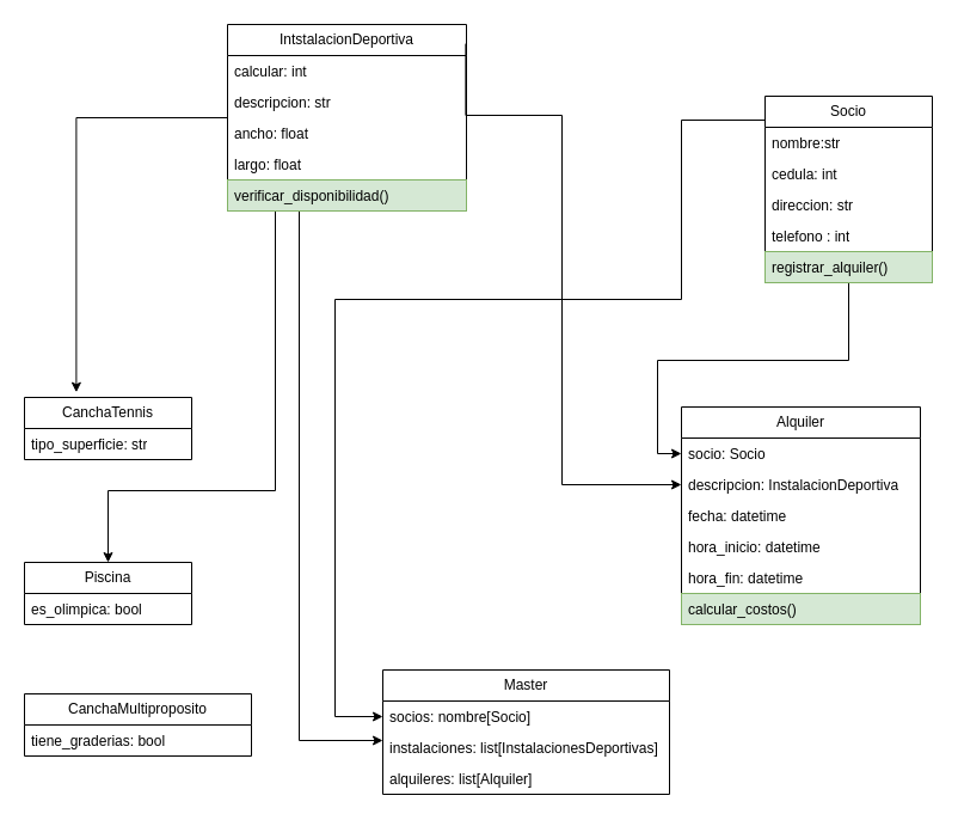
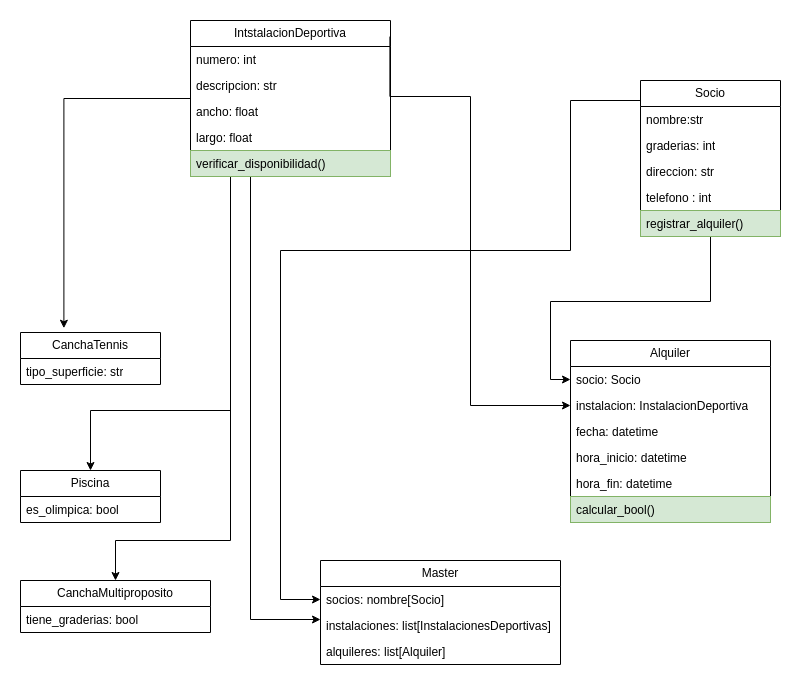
  <mxCell id="0" />
  <mxCell id="1" parent="0" />
  <mxCell id="2" style="edgeStyle=orthogonalEdgeStyle;rounded=0;orthogonalLoop=1;jettySize=auto;html=1;" edge="1" parent="1" source="6" target="22"><mxGeometry relative="1" as="geometry"><Array as="points"><mxPoint x="230" y="410" /><mxPoint x="90" y="410" /></Array></mxGeometry></mxCell>
+ <mxCell id="3" style="edgeStyle=orthogonalEdgeStyle;rounded=0;orthogonalLoop=1;jettySize=auto;html=1;entryX=0.5;entryY=0;entryDx=0;entryDy=0;" edge="1" parent="1" source="6" target="24"><mxGeometry relative="1" as="geometry"><Array as="points"><mxPoint x="230" y="540" /><mxPoint x="115" y="540" /></Array></mxGeometry></mxCell>
  <mxCell id="4" style="edgeStyle=orthogonalEdgeStyle;rounded=0;orthogonalLoop=1;jettySize=auto;html=1;entryX=0;entryY=0.5;entryDx=0;entryDy=0;exitX=0.997;exitY=0.103;exitDx=0;exitDy=0;exitPerimeter=0;" edge="1" parent="1" source="6" target="29"><mxGeometry relative="1" as="geometry"><mxPoint x="370" y="160" as="sourcePoint" /><mxPoint x="500" y="405" as="targetPoint" /><Array as="points"><mxPoint x="389" y="96" /><mxPoint x="470" y="96" /><mxPoint x="470" y="405" /></Array></mxGeometry></mxCell>
  <mxCell id="5" style="edgeStyle=orthogonalEdgeStyle;rounded=0;orthogonalLoop=1;jettySize=auto;html=1;" edge="1" parent="1" source="6" target="36"><mxGeometry relative="1" as="geometry"><Array as="points"><mxPoint x="250" y="619" /></Array></mxGeometry></mxCell>
  <mxCell id="6" value="IntstalacionDeportiva" style="swimlane;fontStyle=0;childLayout=stackLayout;horizontal=1;startSize=26;fillColor=none;horizontalStack=0;resizeParent=1;resizeParentMax=0;resizeLast=0;collapsible=1;marginBottom=0;whiteSpace=wrap;html=1;" vertex="1" parent="1"><mxGeometry x="190" y="20" width="200" height="156" as="geometry" /></mxCell>
- <mxCell id="7" value="calcular: int" style="text;strokeColor=none;fillColor=none;align=left;verticalAlign=top;spacingLeft=4;spacingRight=4;overflow=hidden;rotatable=0;points=[[0,0.5],[1,0.5]];portConstraint=eastwest;whiteSpace=wrap;html=1;" vertex="1" parent="6"><mxGeometry y="26" width="200" height="26" as="geometry" /></mxCell>
+ <mxCell id="7" value="numero: int" style="text;strokeColor=none;fillColor=none;align=left;verticalAlign=top;spacingLeft=4;spacingRight=4;overflow=hidden;rotatable=0;points=[[0,0.5],[1,0.5]];portConstraint=eastwest;whiteSpace=wrap;html=1;" vertex="1" parent="6"><mxGeometry y="26" width="200" height="26" as="geometry" /></mxCell>
  <mxCell id="8" value="descripcion: str" style="text;strokeColor=none;fillColor=none;align=left;verticalAlign=top;spacingLeft=4;spacingRight=4;overflow=hidden;rotatable=0;points=[[0,0.5],[1,0.5]];portConstraint=eastwest;whiteSpace=wrap;html=1;" vertex="1" parent="6"><mxGeometry y="52" width="200" height="26" as="geometry" /></mxCell>
  <mxCell id="9" value="ancho: float" style="text;strokeColor=none;fillColor=none;align=left;verticalAlign=top;spacingLeft=4;spacingRight=4;overflow=hidden;rotatable=0;points=[[0,0.5],[1,0.5]];portConstraint=eastwest;whiteSpace=wrap;html=1;" vertex="1" parent="6"><mxGeometry y="78" width="200" height="26" as="geometry" /></mxCell>
  <mxCell id="10" value="largo: float" style="text;strokeColor=none;fillColor=none;align=left;verticalAlign=top;spacingLeft=4;spacingRight=4;overflow=hidden;rotatable=0;points=[[0,0.5],[1,0.5]];portConstraint=eastwest;whiteSpace=wrap;html=1;" vertex="1" parent="6"><mxGeometry y="104" width="200" height="26" as="geometry" /></mxCell>
  <mxCell id="11" value="verificar_disponibilidad()&lt;br&gt;" style="text;strokeColor=#82b366;fillColor=#d5e8d4;align=left;verticalAlign=top;spacingLeft=4;spacingRight=4;overflow=hidden;rotatable=0;points=[[0,0.5],[1,0.5]];portConstraint=eastwest;whiteSpace=wrap;html=1;" vertex="1" parent="6"><mxGeometry y="130" width="200" height="26" as="geometry" /></mxCell>
  <mxCell id="12" style="edgeStyle=orthogonalEdgeStyle;rounded=0;orthogonalLoop=1;jettySize=auto;html=1;entryX=0;entryY=0.5;entryDx=0;entryDy=0;" edge="1" parent="1" source="14" target="28"><mxGeometry relative="1" as="geometry" /></mxCell>
  <mxCell id="13" style="edgeStyle=orthogonalEdgeStyle;rounded=0;orthogonalLoop=1;jettySize=auto;html=1;" edge="1" parent="1" source="14" target="35"><mxGeometry relative="1" as="geometry"><mxPoint x="280" y="610" as="targetPoint" /><Array as="points"><mxPoint x="570" y="100" /><mxPoint x="570" y="250" /><mxPoint x="280" y="250" /><mxPoint x="280" y="599" /></Array></mxGeometry></mxCell>
  <mxCell id="14" value="Socio" style="swimlane;fontStyle=0;childLayout=stackLayout;horizontal=1;startSize=26;fillColor=none;horizontalStack=0;resizeParent=1;resizeParentMax=0;resizeLast=0;collapsible=1;marginBottom=0;whiteSpace=wrap;html=1;" vertex="1" parent="1"><mxGeometry x="640" y="80" width="140" height="156" as="geometry" /></mxCell>
  <mxCell id="15" value="nombre:str" style="text;strokeColor=none;fillColor=none;align=left;verticalAlign=top;spacingLeft=4;spacingRight=4;overflow=hidden;rotatable=0;points=[[0,0.5],[1,0.5]];portConstraint=eastwest;whiteSpace=wrap;html=1;" vertex="1" parent="14"><mxGeometry y="26" width="140" height="26" as="geometry" /></mxCell>
- <mxCell id="16" value="cedula: int" style="text;strokeColor=none;fillColor=none;align=left;verticalAlign=top;spacingLeft=4;spacingRight=4;overflow=hidden;rotatable=0;points=[[0,0.5],[1,0.5]];portConstraint=eastwest;whiteSpace=wrap;html=1;" vertex="1" parent="14"><mxGeometry y="52" width="140" height="26" as="geometry" /></mxCell>
+ <mxCell id="16" value="graderias: int" style="text;strokeColor=none;fillColor=none;align=left;verticalAlign=top;spacingLeft=4;spacingRight=4;overflow=hidden;rotatable=0;points=[[0,0.5],[1,0.5]];portConstraint=eastwest;whiteSpace=wrap;html=1;" vertex="1" parent="14"><mxGeometry y="52" width="140" height="26" as="geometry" /></mxCell>
  <mxCell id="17" value="direccion: str" style="text;strokeColor=none;fillColor=none;align=left;verticalAlign=top;spacingLeft=4;spacingRight=4;overflow=hidden;rotatable=0;points=[[0,0.5],[1,0.5]];portConstraint=eastwest;whiteSpace=wrap;html=1;" vertex="1" parent="14"><mxGeometry y="78" width="140" height="26" as="geometry" /></mxCell>
  <mxCell id="18" value="telefono : int" style="text;strokeColor=none;fillColor=none;align=left;verticalAlign=top;spacingLeft=4;spacingRight=4;overflow=hidden;rotatable=0;points=[[0,0.5],[1,0.5]];portConstraint=eastwest;whiteSpace=wrap;html=1;" vertex="1" parent="14"><mxGeometry y="104" width="140" height="26" as="geometry" /></mxCell>
  <mxCell id="19" value="registrar_alquiler()" style="text;strokeColor=#82b366;fillColor=#d5e8d4;align=left;verticalAlign=top;spacingLeft=4;spacingRight=4;overflow=hidden;rotatable=0;points=[[0,0.5],[1,0.5]];portConstraint=eastwest;whiteSpace=wrap;html=1;" vertex="1" parent="14"><mxGeometry y="130" width="140" height="26" as="geometry" /></mxCell>
  <mxCell id="20" value="CanchaTennis" style="swimlane;fontStyle=0;childLayout=stackLayout;horizontal=1;startSize=26;fillColor=none;horizontalStack=0;resizeParent=1;resizeParentMax=0;resizeLast=0;collapsible=1;marginBottom=0;whiteSpace=wrap;html=1;" vertex="1" parent="1"><mxGeometry x="20" y="332" width="140" height="52" as="geometry" /></mxCell>
  <mxCell id="21" value="tipo_superficie: str" style="text;strokeColor=none;fillColor=none;align=left;verticalAlign=top;spacingLeft=4;spacingRight=4;overflow=hidden;rotatable=0;points=[[0,0.5],[1,0.5]];portConstraint=eastwest;whiteSpace=wrap;html=1;" vertex="1" parent="20"><mxGeometry y="26" width="140" height="26" as="geometry" /></mxCell>
  <mxCell id="22" value="Piscina" style="swimlane;fontStyle=0;childLayout=stackLayout;horizontal=1;startSize=26;fillColor=none;horizontalStack=0;resizeParent=1;resizeParentMax=0;resizeLast=0;collapsible=1;marginBottom=0;whiteSpace=wrap;html=1;" vertex="1" parent="1"><mxGeometry x="20" y="470" width="140" height="52" as="geometry" /></mxCell>
  <mxCell id="23" value="es_olimpica: bool" style="text;strokeColor=none;fillColor=none;align=left;verticalAlign=top;spacingLeft=4;spacingRight=4;overflow=hidden;rotatable=0;points=[[0,0.5],[1,0.5]];portConstraint=eastwest;whiteSpace=wrap;html=1;" vertex="1" parent="22"><mxGeometry y="26" width="140" height="26" as="geometry" /></mxCell>
  <mxCell id="24" value="CanchaMultiproposito" style="swimlane;fontStyle=0;childLayout=stackLayout;horizontal=1;startSize=26;fillColor=none;horizontalStack=0;resizeParent=1;resizeParentMax=0;resizeLast=0;collapsible=1;marginBottom=0;whiteSpace=wrap;html=1;" vertex="1" parent="1"><mxGeometry x="20" y="580" width="190" height="52" as="geometry" /></mxCell>
  <mxCell id="25" value="tiene_graderias: bool" style="text;strokeColor=none;fillColor=none;align=left;verticalAlign=top;spacingLeft=4;spacingRight=4;overflow=hidden;rotatable=0;points=[[0,0.5],[1,0.5]];portConstraint=eastwest;whiteSpace=wrap;html=1;" vertex="1" parent="24"><mxGeometry y="26" width="190" height="26" as="geometry" /></mxCell>
  <mxCell id="26" style="edgeStyle=orthogonalEdgeStyle;rounded=0;orthogonalLoop=1;jettySize=auto;html=1;entryX=0.31;entryY=-0.082;entryDx=0;entryDy=0;entryPerimeter=0;" edge="1" parent="1" source="6" target="20"><mxGeometry relative="1" as="geometry" /></mxCell>
  <mxCell id="27" value="Alquiler" style="swimlane;fontStyle=0;childLayout=stackLayout;horizontal=1;startSize=26;fillColor=none;horizontalStack=0;resizeParent=1;resizeParentMax=0;resizeLast=0;collapsible=1;marginBottom=0;whiteSpace=wrap;html=1;" vertex="1" parent="1"><mxGeometry x="570" y="340" width="200" height="182" as="geometry" /></mxCell>
  <mxCell id="28" value="socio: Socio" style="text;strokeColor=none;fillColor=none;align=left;verticalAlign=top;spacingLeft=4;spacingRight=4;overflow=hidden;rotatable=0;points=[[0,0.5],[1,0.5]];portConstraint=eastwest;whiteSpace=wrap;html=1;" vertex="1" parent="27"><mxGeometry y="26" width="200" height="26" as="geometry" /></mxCell>
- <mxCell id="29" value="descripcion: InstalacionDeportiva" style="text;strokeColor=none;fillColor=none;align=left;verticalAlign=top;spacingLeft=4;spacingRight=4;overflow=hidden;rotatable=0;points=[[0,0.5],[1,0.5]];portConstraint=eastwest;whiteSpace=wrap;html=1;" vertex="1" parent="27"><mxGeometry y="52" width="200" height="26" as="geometry" /></mxCell>
+ <mxCell id="29" value="instalacion: InstalacionDeportiva" style="text;strokeColor=none;fillColor=none;align=left;verticalAlign=top;spacingLeft=4;spacingRight=4;overflow=hidden;rotatable=0;points=[[0,0.5],[1,0.5]];portConstraint=eastwest;whiteSpace=wrap;html=1;" vertex="1" parent="27"><mxGeometry y="52" width="200" height="26" as="geometry" /></mxCell>
  <mxCell id="30" value="fecha: datetime" style="text;strokeColor=none;fillColor=none;align=left;verticalAlign=top;spacingLeft=4;spacingRight=4;overflow=hidden;rotatable=0;points=[[0,0.5],[1,0.5]];portConstraint=eastwest;whiteSpace=wrap;html=1;" vertex="1" parent="27"><mxGeometry y="78" width="200" height="26" as="geometry" /></mxCell>
  <mxCell id="31" value="hora_inicio: datetime" style="text;strokeColor=none;fillColor=none;align=left;verticalAlign=top;spacingLeft=4;spacingRight=4;overflow=hidden;rotatable=0;points=[[0,0.5],[1,0.5]];portConstraint=eastwest;whiteSpace=wrap;html=1;" vertex="1" parent="27"><mxGeometry y="104" width="200" height="26" as="geometry" /></mxCell>
  <mxCell id="32" value="hora_fin: datetime" style="text;strokeColor=none;fillColor=none;align=left;verticalAlign=top;spacingLeft=4;spacingRight=4;overflow=hidden;rotatable=0;points=[[0,0.5],[1,0.5]];portConstraint=eastwest;whiteSpace=wrap;html=1;" vertex="1" parent="27"><mxGeometry y="130" width="200" height="26" as="geometry" /></mxCell>
- <mxCell id="33" value="calcular_costos()&lt;br&gt;" style="text;strokeColor=#82b366;fillColor=#d5e8d4;align=left;verticalAlign=top;spacingLeft=4;spacingRight=4;overflow=hidden;rotatable=0;points=[[0,0.5],[1,0.5]];portConstraint=eastwest;whiteSpace=wrap;html=1;" vertex="1" parent="27"><mxGeometry y="156" width="200" height="26" as="geometry" /></mxCell>
+ <mxCell id="33" value="calcular_bool()&lt;br&gt;" style="text;strokeColor=#82b366;fillColor=#d5e8d4;align=left;verticalAlign=top;spacingLeft=4;spacingRight=4;overflow=hidden;rotatable=0;points=[[0,0.5],[1,0.5]];portConstraint=eastwest;whiteSpace=wrap;html=1;" vertex="1" parent="27"><mxGeometry y="156" width="200" height="26" as="geometry" /></mxCell>
  <mxCell id="34" value="Master" style="swimlane;fontStyle=0;childLayout=stackLayout;horizontal=1;startSize=26;fillColor=none;horizontalStack=0;resizeParent=1;resizeParentMax=0;resizeLast=0;collapsible=1;marginBottom=0;whiteSpace=wrap;html=1;" vertex="1" parent="1"><mxGeometry x="320" y="560" width="240" height="104" as="geometry" /></mxCell>
  <mxCell id="35" value="socios: nombre[Socio]" style="text;strokeColor=none;fillColor=none;align=left;verticalAlign=top;spacingLeft=4;spacingRight=4;overflow=hidden;rotatable=0;points=[[0,0.5],[1,0.5]];portConstraint=eastwest;whiteSpace=wrap;html=1;" vertex="1" parent="34"><mxGeometry y="26" width="240" height="26" as="geometry" /></mxCell>
  <mxCell id="36" value="instalaciones: list[InstalacionesDeportivas]" style="text;strokeColor=none;fillColor=none;align=left;verticalAlign=top;spacingLeft=4;spacingRight=4;overflow=hidden;rotatable=0;points=[[0,0.5],[1,0.5]];portConstraint=eastwest;whiteSpace=wrap;html=1;" vertex="1" parent="34"><mxGeometry y="52" width="240" height="26" as="geometry" /></mxCell>
  <mxCell id="37" value="alquileres: list[Alquiler]" style="text;strokeColor=none;fillColor=none;align=left;verticalAlign=top;spacingLeft=4;spacingRight=4;overflow=hidden;rotatable=0;points=[[0,0.5],[1,0.5]];portConstraint=eastwest;whiteSpace=wrap;html=1;" vertex="1" parent="34"><mxGeometry y="78" width="240" height="26" as="geometry" /></mxCell>
